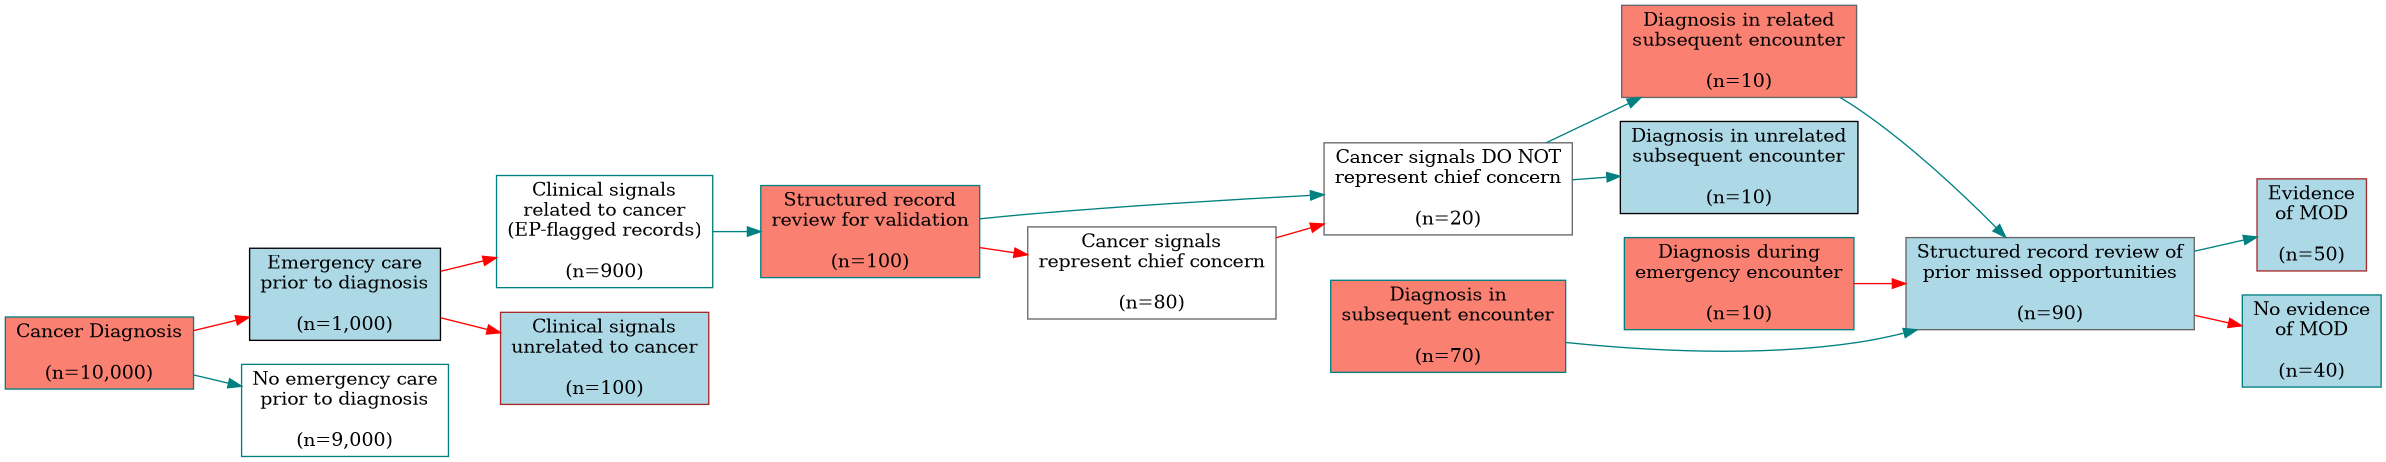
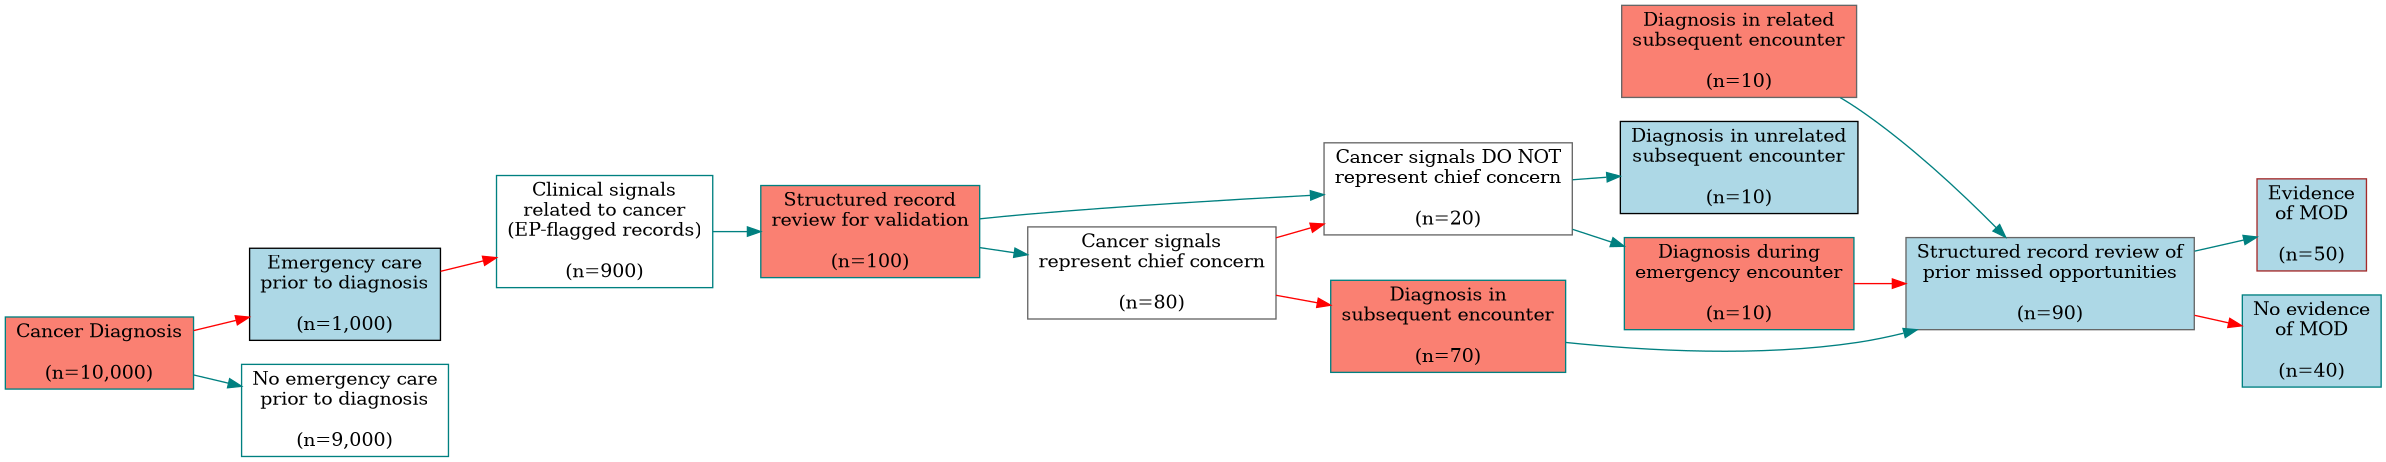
  digraph {
    rankdir=LR
    node [color=teal fillcolor=lightblue shape=rectangle style=filled]
    edge [color=red]
    n1 [fillcolor=salmon label="Cancer Diagnosis\n\n(n=10,000)"]
    n2 [color=black label="Emergency care\nprior to diagnosis\n\n(n=1,000)"]
    n3 [fillcolor=white label="No emergency care\nprior to diagnosis\n\n(n=9,000)"]
    n4 [fillcolor=white label="Clinical signals\nrelated to cancer\n(EP-flagged records)\n\n(n=900)"]
-   n5 [color=brown label="Clinical signals\nunrelated to cancer\n\n(n=100)"]
    n6 [fillcolor=salmon label="Structured record\nreview for validation\n\n(n=100)"]
    n7 [color=gray40 fillcolor=white label="Cancer signals\nrepresent chief concern\n\n(n=80)"]
    n8 [color=gray40 fillcolor=white label="Cancer signals DO NOT\nrepresent chief concern\n\n(n=20)"]
    n9 [fillcolor=salmon label="Diagnosis in\nsubsequent encounter\n\n(n=70)"]
    n10 [color=gray40 fillcolor=salmon label="Diagnosis in related\nsubsequent encounter\n\n(n=10)"]
    n11 [color=black label="Diagnosis in unrelated\nsubsequent encounter\n\n(n=10)"]
    n12 [fillcolor=salmon label="Diagnosis during\nemergency encounter\n\n(n=10)"]
    n13 [color=gray40 label="Structured record review of\nprior missed opportunities\n\n(n=90)"]
    n14 [color=brown label="Evidence\nof MOD\n\n(n=50)"]
    n15 [label="No evidence\nof MOD\n\n(n=40)"]
    n1 -> n2
    n1 -> n3 [color=teal]
    n2 -> n4
-   n2 -> n5
    n4 -> n6 [color=teal]
-   n6 -> n7
+   n6 -> n7 [color=teal]
    n6 -> n8 [color=teal]
    n7 -> n8
-   n8 -> n10 [color=teal]
+   n7 -> n9
+   n8 -> n12 [color=teal]
    n8 -> n11 [color=teal]
    n9 -> n13 [color=teal]
    n10 -> n13 [color=teal]
    n12 -> n13
    n13 -> n14 [color=teal]
    n13 -> n15
  }
